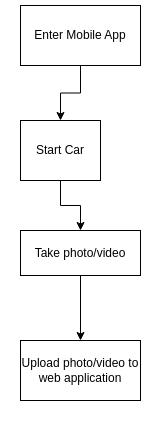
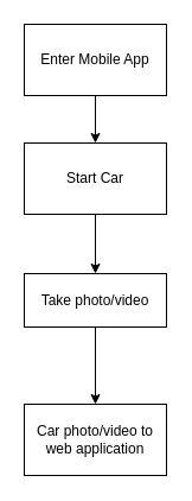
  <mxCell id="0" />
  <mxCell id="1" parent="0" />
  <mxCell id="2" style="edgeStyle=orthogonalEdgeStyle;rounded=0;orthogonalLoop=1;jettySize=auto;html=1;entryX=0.5;entryY=0;entryDx=0;entryDy=0;" edge="1" parent="1" source="3" target="5"><mxGeometry relative="1" as="geometry" /></mxCell>
- <mxCell id="3" value="Enter Mobile App" style="rounded=0;whiteSpace=wrap;html=1;" vertex="1" parent="1"><mxGeometry x="20" y="5" width="120" height="60" as="geometry" /></mxCell>
+ <mxCell id="3" value="Enter Mobile App" style="rounded=0;whiteSpace=wrap;html=1;" vertex="1" parent="1"><mxGeometry x="20" y="20" width="120" height="60" as="geometry" /></mxCell>
  <mxCell id="4" style="edgeStyle=orthogonalEdgeStyle;rounded=0;orthogonalLoop=1;jettySize=auto;html=1;entryX=0.5;entryY=0;entryDx=0;entryDy=0;" edge="1" parent="1" source="5" target="7"><mxGeometry relative="1" as="geometry" /></mxCell>
- <mxCell id="5" value="Start Car" style="rounded=0;whiteSpace=wrap;html=1;" vertex="1" parent="1"><mxGeometry x="20" y="120" width="80" height="60" as="geometry" /></mxCell>
+ <mxCell id="5" value="Start Car" style="rounded=0;whiteSpace=wrap;html=1;" vertex="1" parent="1"><mxGeometry x="20" y="120" width="120" height="60" as="geometry" /></mxCell>
  <mxCell id="6" style="edgeStyle=orthogonalEdgeStyle;rounded=0;orthogonalLoop=1;jettySize=auto;html=1;entryX=0.5;entryY=0;entryDx=0;entryDy=0;" edge="1" parent="1" source="7" target="8"><mxGeometry relative="1" as="geometry" /></mxCell>
  <mxCell id="7" value="Take photo/video" style="rounded=0;whiteSpace=wrap;html=1;" vertex="1" parent="1"><mxGeometry x="20" y="230" width="120" height="45" as="geometry" /></mxCell>
- <mxCell id="8" value="Upload photo/video to web application" style="rounded=0;whiteSpace=wrap;html=1;" vertex="1" parent="1"><mxGeometry x="20" y="340" width="120" height="60" as="geometry" /></mxCell>
+ <mxCell id="8" value="Car photo/video to web application" style="rounded=0;whiteSpace=wrap;html=1;" vertex="1" parent="1"><mxGeometry x="20" y="340" width="120" height="60" as="geometry" /></mxCell>
